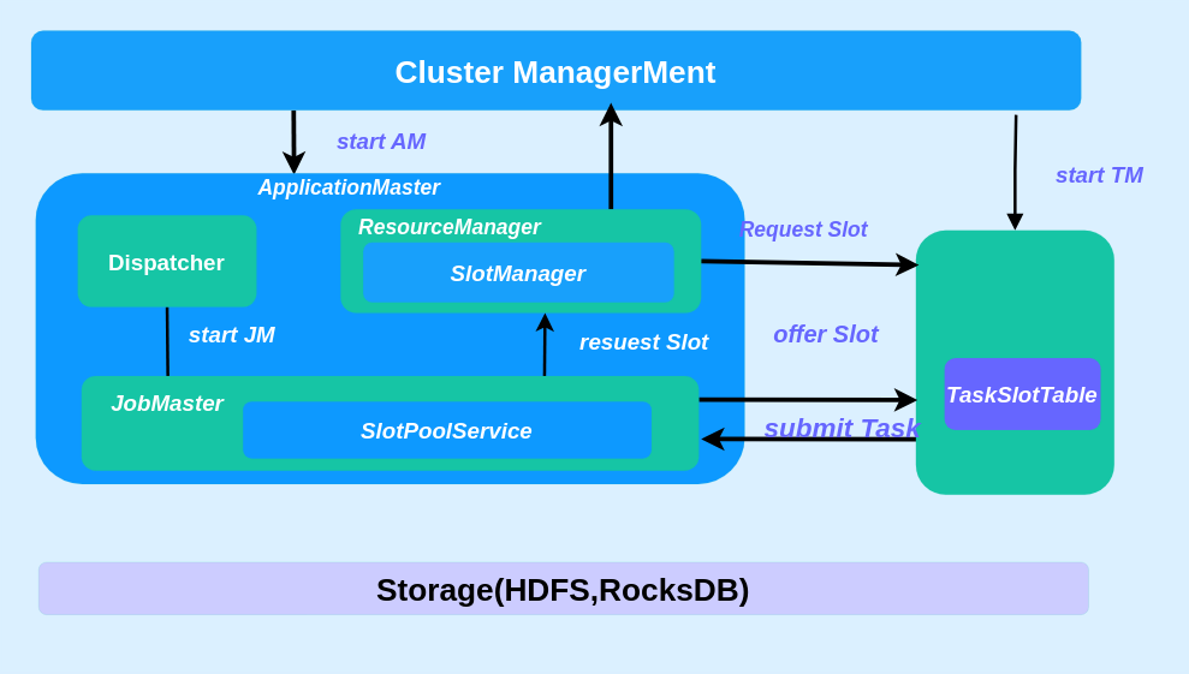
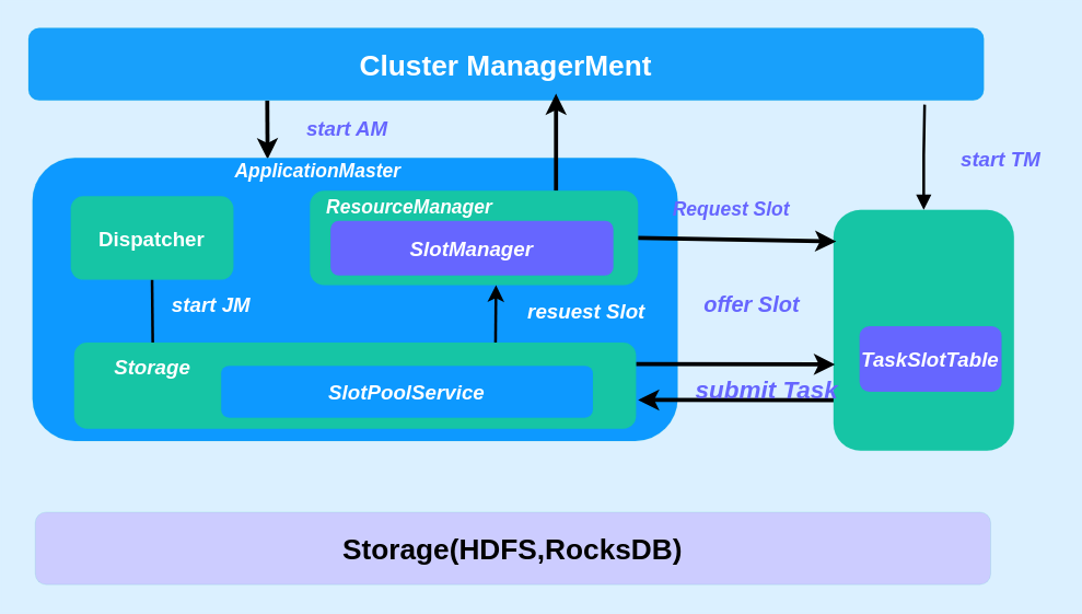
  <mxCell id="0" />
  <mxCell id="1" parent="0" />
  <mxCell id="2" style="edgeStyle=none;rounded=0;orthogonalLoop=1;jettySize=auto;html=1;exitX=0.25;exitY=1;exitDx=0;exitDy=0;fontSize=15;fontColor=#FFFFFF;strokeWidth=3;" parent="1" source="3" edge="1"><mxGeometry relative="1" as="geometry"><mxPoint x="195" y="116" as="targetPoint" /></mxGeometry></mxCell>
  <mxCell id="3" value="&lt;b&gt;&lt;font style=&quot;font-size: 21px;&quot;&gt;Cluster ManagerMent&lt;/font&gt;&lt;/b&gt;" style="rounded=1;whiteSpace=wrap;html=1;fontColor=#FFFFFF;strokeColor=#16C5A5;strokeWidth=0;fillColor=#18A0FB;" parent="1" vertex="1"><mxGeometry x="20" y="20" width="699" height="53" as="geometry" /></mxCell>
  <mxCell id="4" value="" style="rounded=1;whiteSpace=wrap;html=1;fontSize=21;fontColor=#FFFFFF;strokeColor=#16C5A5;strokeWidth=0;fillColor=#0D99FF;" parent="1" vertex="1"><mxGeometry x="23" y="115" width="472" height="207" as="geometry" /></mxCell>
  <mxCell id="5" value="&lt;font style=&quot;font-size: 14px;&quot;&gt;&lt;b&gt;&lt;i&gt;ApplicationMaster&lt;/i&gt;&lt;/b&gt;&lt;/font&gt;" style="text;html=1;strokeColor=none;fillColor=none;align=center;verticalAlign=middle;whiteSpace=wrap;rounded=0;fontSize=21;fontColor=#FFFFFF;" parent="1" vertex="1"><mxGeometry x="144" y="107" width="176" height="30" as="geometry" /></mxCell>
  <mxCell id="6" style="edgeStyle=none;rounded=0;orthogonalLoop=1;jettySize=auto;html=1;exitX=0.008;exitY=0.79;exitDx=0;exitDy=0;fontSize=14;fontColor=#000000;exitPerimeter=0;strokeWidth=3;" parent="1" source="8" edge="1"><mxGeometry relative="1" as="geometry"><mxPoint x="466" y="292" as="targetPoint" /></mxGeometry></mxCell>
  <mxCell id="7" style="edgeStyle=orthogonalEdgeStyle;rounded=0;orthogonalLoop=1;jettySize=auto;html=1;exitX=0.5;exitY=0;exitDx=0;exitDy=0;entryX=0.938;entryY=1.057;entryDx=0;entryDy=0;entryPerimeter=0;fontSize=14;fontColor=#000000;endArrow=none;endFill=0;strokeWidth=2;fillColor=none;startArrow=block;startFill=1;" parent="1" source="8" target="3" edge="1"><mxGeometry relative="1" as="geometry" /></mxCell>
  <mxCell id="8" value="" style="rounded=1;whiteSpace=wrap;html=1;fontSize=21;fontColor=#FFFFFF;strokeColor=#16C5A5;strokeWidth=0;fillColor=#16C5A5;" parent="1" vertex="1"><mxGeometry x="609" y="153" width="132" height="176" as="geometry" /></mxCell>
  <mxCell id="9" style="edgeStyle=none;rounded=0;orthogonalLoop=1;jettySize=auto;html=1;exitX=0.5;exitY=1;exitDx=0;exitDy=0;entryX=0.5;entryY=0;entryDx=0;entryDy=0;fontSize=14;fontColor=#FFFFFF;strokeWidth=2;endArrow=none;endFill=1;" parent="1" source="10" target="18" edge="1"><mxGeometry relative="1" as="geometry" /></mxCell>
  <mxCell id="10" value="&lt;b&gt;&lt;font style=&quot;font-size: 15px;&quot;&gt;Dispatcher&lt;/font&gt;&lt;/b&gt;" style="rounded=1;whiteSpace=wrap;html=1;fontSize=14;fontColor=#FFFFFF;strokeColor=#16C5A5;strokeWidth=0;fillColor=#16C5A5;" parent="1" vertex="1"><mxGeometry x="51" y="143" width="119" height="61" as="geometry" /></mxCell>
  <mxCell id="11" style="rounded=0;orthogonalLoop=1;jettySize=auto;html=1;exitX=0.75;exitY=0;exitDx=0;exitDy=0;fontSize=14;fontColor=#000000;startArrow=none;startFill=0;endArrow=classic;endFill=1;strokeWidth=3;fillColor=none;" parent="1" source="13" edge="1"><mxGeometry relative="1" as="geometry"><mxPoint x="406" y="68" as="targetPoint" /></mxGeometry></mxCell>
  <mxCell id="12" style="edgeStyle=none;rounded=0;orthogonalLoop=1;jettySize=auto;html=1;exitX=1;exitY=0.5;exitDx=0;exitDy=0;entryX=0.015;entryY=0.131;entryDx=0;entryDy=0;entryPerimeter=0;strokeWidth=3;" edge="1" parent="1" source="13" target="8"><mxGeometry relative="1" as="geometry"><mxPoint x="594" y="178" as="targetPoint" /></mxGeometry></mxCell>
  <mxCell id="13" value="" style="rounded=1;whiteSpace=wrap;html=1;fontSize=14;fontColor=#FFFFFF;strokeColor=#16C5A5;strokeWidth=0;fillColor=#16C5A5;" parent="1" vertex="1"><mxGeometry x="226" y="139" width="240" height="69" as="geometry" /></mxCell>
  <mxCell id="14" style="edgeStyle=none;rounded=0;orthogonalLoop=1;jettySize=auto;html=1;exitX=0.75;exitY=0;exitDx=0;exitDy=0;fontSize=14;fontColor=#000000;entryX=0.567;entryY=1;entryDx=0;entryDy=0;entryPerimeter=0;strokeWidth=2;" parent="1" source="16" target="13" edge="1"><mxGeometry relative="1" as="geometry"><mxPoint x="366" y="206" as="targetPoint" /></mxGeometry></mxCell>
  <mxCell id="15" style="edgeStyle=none;rounded=0;orthogonalLoop=1;jettySize=auto;html=1;exitX=1;exitY=0.25;exitDx=0;exitDy=0;entryX=0.008;entryY=0.642;entryDx=0;entryDy=0;entryPerimeter=0;fontSize=14;fontColor=#000000;fillColor=none;strokeWidth=3;" parent="1" source="16" target="8" edge="1"><mxGeometry relative="1" as="geometry" /></mxCell>
  <mxCell id="16" value="" style="rounded=1;whiteSpace=wrap;html=1;fontSize=14;fontColor=#FFFFFF;strokeColor=#16C5A5;strokeWidth=0;fillColor=#16C5A5;" parent="1" vertex="1"><mxGeometry x="53.5" y="250" width="411" height="63" as="geometry" /></mxCell>
- <mxCell id="17" value="&lt;span style=&quot;font-size: 21px;&quot;&gt;&lt;b&gt;&lt;font color=&quot;#000000&quot;&gt;Storage(HDFS,RocksDB)&lt;/font&gt;&lt;/b&gt;&lt;/span&gt;" style="rounded=1;whiteSpace=wrap;html=1;fontColor=#FFFFFF;strokeColor=#16C5A5;strokeWidth=0;fillColor=#CCCCFF;" parent="1" vertex="1"><mxGeometry x="25" y="374" width="699" height="35" as="geometry" /></mxCell>
- <mxCell id="18" value="&lt;b&gt;&lt;i&gt;&lt;font color=&quot;#ffffff&quot;&gt;JobMaster&lt;/font&gt;&lt;/i&gt;&lt;/b&gt;" style="text;html=1;strokeColor=none;fillColor=none;align=center;verticalAlign=middle;whiteSpace=wrap;rounded=0;fontSize=15;fontColor=#000000;" parent="1" vertex="1"><mxGeometry x="81" y="253" width="60" height="30" as="geometry" /></mxCell>
+ <mxCell id="17" value="&lt;span style=&quot;font-size: 21px;&quot;&gt;&lt;b&gt;&lt;font color=&quot;#000000&quot;&gt;Storage(HDFS,RocksDB)&lt;/font&gt;&lt;/b&gt;&lt;/span&gt;" style="rounded=1;whiteSpace=wrap;html=1;fontColor=#FFFFFF;strokeColor=#16C5A5;strokeWidth=0;fillColor=#CCCCFF;" parent="1" vertex="1"><mxGeometry x="25" y="374" width="699" height="53" as="geometry" /></mxCell>
+ <mxCell id="18" value="&lt;b&gt;&lt;i&gt;&lt;font color=&quot;#ffffff&quot;&gt;Storage&lt;/font&gt;&lt;/i&gt;&lt;/b&gt;" style="text;html=1;strokeColor=none;fillColor=none;align=center;verticalAlign=middle;whiteSpace=wrap;rounded=0;fontSize=15;fontColor=#000000;" parent="1" vertex="1"><mxGeometry x="81" y="253" width="60" height="30" as="geometry" /></mxCell>
  <mxCell id="19" value="&lt;font color=&quot;#6666ff&quot;&gt;&lt;i&gt;&lt;b&gt;start AM&lt;/b&gt;&lt;/i&gt;&lt;/font&gt;" style="text;html=1;strokeColor=none;fillColor=none;align=center;verticalAlign=middle;whiteSpace=wrap;rounded=0;fontSize=15;fontColor=#FFFFFF;" parent="1" vertex="1"><mxGeometry x="202" y="79" width="103" height="28" as="geometry" /></mxCell>
  <mxCell id="20" value="&lt;font color=&quot;#ffffff&quot;&gt;&lt;b&gt;&lt;i&gt;SlotPoolService&lt;/i&gt;&lt;/b&gt;&lt;/font&gt;" style="rounded=1;whiteSpace=wrap;html=1;fontSize=15;fontColor=#6666FF;strokeColor=#16C5A5;strokeWidth=0;fillColor=#0d99ff;" parent="1" vertex="1"><mxGeometry x="161" y="267" width="272" height="38" as="geometry" /></mxCell>
- <mxCell id="21" value="&lt;font color=&quot;#ffffff&quot;&gt;&lt;b&gt;&lt;i&gt;SlotManager&lt;/i&gt;&lt;/b&gt;&lt;/font&gt;" style="rounded=1;whiteSpace=wrap;html=1;fontSize=15;fontColor=#6666FF;strokeColor=#16C5A5;strokeWidth=0;fillColor=#18a0fb;" parent="1" vertex="1"><mxGeometry x="241" y="161" width="207" height="40" as="geometry" /></mxCell>
+ <mxCell id="21" value="&lt;font color=&quot;#ffffff&quot;&gt;&lt;b&gt;&lt;i&gt;SlotManager&lt;/i&gt;&lt;/b&gt;&lt;/font&gt;" style="rounded=1;whiteSpace=wrap;html=1;fontSize=15;fontColor=#6666FF;strokeColor=#16C5A5;strokeWidth=0;fillColor=#6666FF;" parent="1" vertex="1"><mxGeometry x="241" y="161" width="207" height="40" as="geometry" /></mxCell>
  <mxCell id="22" value="&lt;font color=&quot;#ffffff&quot;&gt;&lt;b&gt;&lt;i&gt;TaskSlotTable&lt;/i&gt;&lt;/b&gt;&lt;/font&gt;" style="rounded=1;whiteSpace=wrap;html=1;fontSize=15;fontColor=#6666FF;strokeColor=#16C5A5;strokeWidth=0;fillColor=#6666FF;" parent="1" vertex="1"><mxGeometry x="628" y="238" width="104" height="48" as="geometry" /></mxCell>
  <mxCell id="23" value="&lt;b&gt;&lt;i&gt;&lt;font style=&quot;font-size: 14px;&quot;&gt;ResourceManager&lt;/font&gt;&lt;/i&gt;&lt;/b&gt;" style="text;html=1;strokeColor=none;fillColor=none;align=center;verticalAlign=middle;whiteSpace=wrap;rounded=0;fontSize=15;fontColor=#FFFFFF;" parent="1" vertex="1"><mxGeometry x="269" y="135" width="60" height="30" as="geometry" /></mxCell>
  <mxCell id="24" value="&lt;b&gt;&lt;i&gt;start JM&lt;/i&gt;&lt;/b&gt;" style="text;html=1;strokeColor=none;fillColor=none;align=center;verticalAlign=middle;whiteSpace=wrap;rounded=0;fontSize=15;fontColor=#FFFFFF;" parent="1" vertex="1"><mxGeometry x="116" y="212" width="76" height="20" as="geometry" /></mxCell>
  <mxCell id="25" value="&lt;font color=&quot;#6666ff&quot;&gt;&lt;b&gt;&lt;i&gt;&amp;nbsp;start TM&lt;/i&gt;&lt;/b&gt;&lt;/font&gt;" style="text;html=1;strokeColor=none;fillColor=none;align=center;verticalAlign=middle;whiteSpace=wrap;rounded=0;fontSize=15;fontColor=#FFFFFF;" parent="1" vertex="1"><mxGeometry x="690" y="105" width="79" height="21" as="geometry" /></mxCell>
  <mxCell id="26" value="&lt;b&gt;&lt;i&gt;resuest Slot&lt;/i&gt;&lt;/b&gt;" style="text;html=1;strokeColor=none;fillColor=none;align=center;verticalAlign=middle;whiteSpace=wrap;rounded=0;fontSize=15;fontColor=#FFFFFF;" parent="1" vertex="1"><mxGeometry x="382" y="220" width="93" height="14" as="geometry" /></mxCell>
  <mxCell id="27" value="&lt;font size=&quot;1&quot; color=&quot;#6666ff&quot;&gt;&lt;i&gt;&lt;b style=&quot;font-size: 14px;&quot;&gt;Request Slot&lt;/b&gt;&lt;/i&gt;&lt;/font&gt;" style="text;html=1;align=center;verticalAlign=middle;resizable=0;points=[];autosize=1;strokeColor=none;fillColor=none;" vertex="1" parent="1"><mxGeometry x="482" y="138.5" width="104" height="29" as="geometry" /></mxCell>
  <mxCell id="28" value="&lt;font size=&quot;1&quot; color=&quot;#6666ff&quot;&gt;&lt;b&gt;&lt;i style=&quot;font-size: 16px;&quot;&gt;offer Slot&lt;/i&gt;&lt;/b&gt;&lt;/font&gt;" style="text;html=1;align=center;verticalAlign=middle;resizable=0;points=[];autosize=1;strokeColor=none;fillColor=none;" vertex="1" parent="1"><mxGeometry x="505" y="206.5" width="88" height="31" as="geometry" /></mxCell>
  <mxCell id="29" value="&lt;b&gt;&lt;i&gt;&lt;font style=&quot;font-size: 18px;&quot; color=&quot;#6666ff&quot;&gt;submit Task&lt;/font&gt;&lt;/i&gt;&lt;/b&gt;" style="text;html=1;align=center;verticalAlign=middle;resizable=0;points=[];autosize=1;strokeColor=none;fillColor=none;" vertex="1" parent="1"><mxGeometry x="499" y="267.5" width="122" height="34" as="geometry" /></mxCell>
